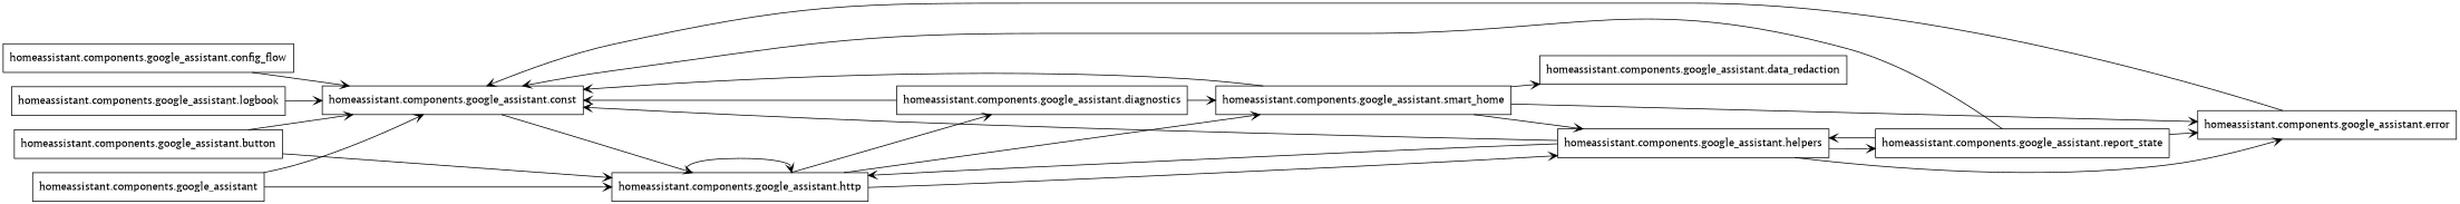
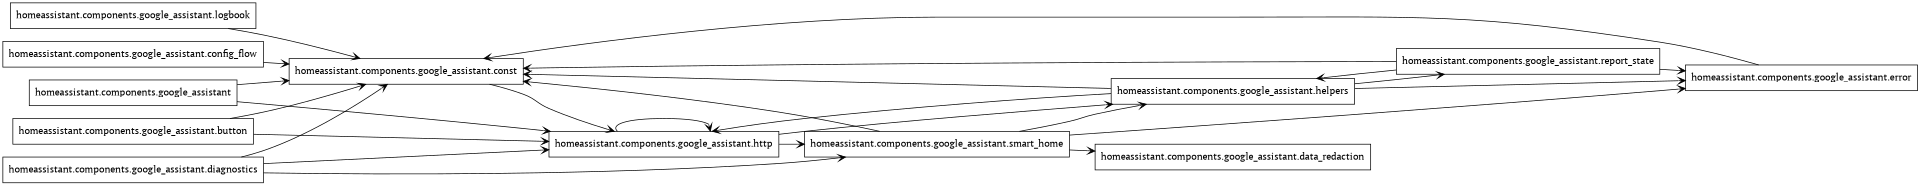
  digraph {
    fontname="PT Serif"
    rankdir=LR
    node [color=black fontname="PT Serif" shape=box style=solid]
    edge [arrowhead=open arrowtail=none fontname="PT Serif"]
    n1 [label="homeassistant.components.google_assistant"]
    n2 [label="homeassistant.components.google_assistant.const"]
    n3 [label="homeassistant.components.google_assistant.http"]
    n4 [label="homeassistant.components.google_assistant.smart_home"]
    n5 [label="homeassistant.components.google_assistant.helpers"]
    n6 [label="homeassistant.components.google_assistant.button"]
    n7 [label="homeassistant.components.google_assistant.config_flow"]
    n8 [label="homeassistant.components.google_assistant.data_redaction"]
    n9 [label="homeassistant.components.google_assistant.diagnostics"]
    n10 [label="homeassistant.components.google_assistant.error"]
    n11 [label="homeassistant.components.google_assistant.report_state"]
    n12 [label="homeassistant.components.google_assistant.logbook"]
    n1 -> n2
    n1 -> n3
    n2 -> n3
    n3 -> n3
    n3 -> n4
    n3 -> n5
    n4 -> n2
    n4 -> n5
    n4 -> n8
    n4 -> n10
    n5 -> n2
    n5 -> n3
    n5 -> n10
    n5 -> n11
    n6 -> n2
    n6 -> n3
    n7 -> n2
    n9 -> n2
-   n3 -> n9
+   n9 -> n3
    n9 -> n4
    n10 -> n2
    n11 -> n2
    n11 -> n5
    n11 -> n10
    n12 -> n2
  }
